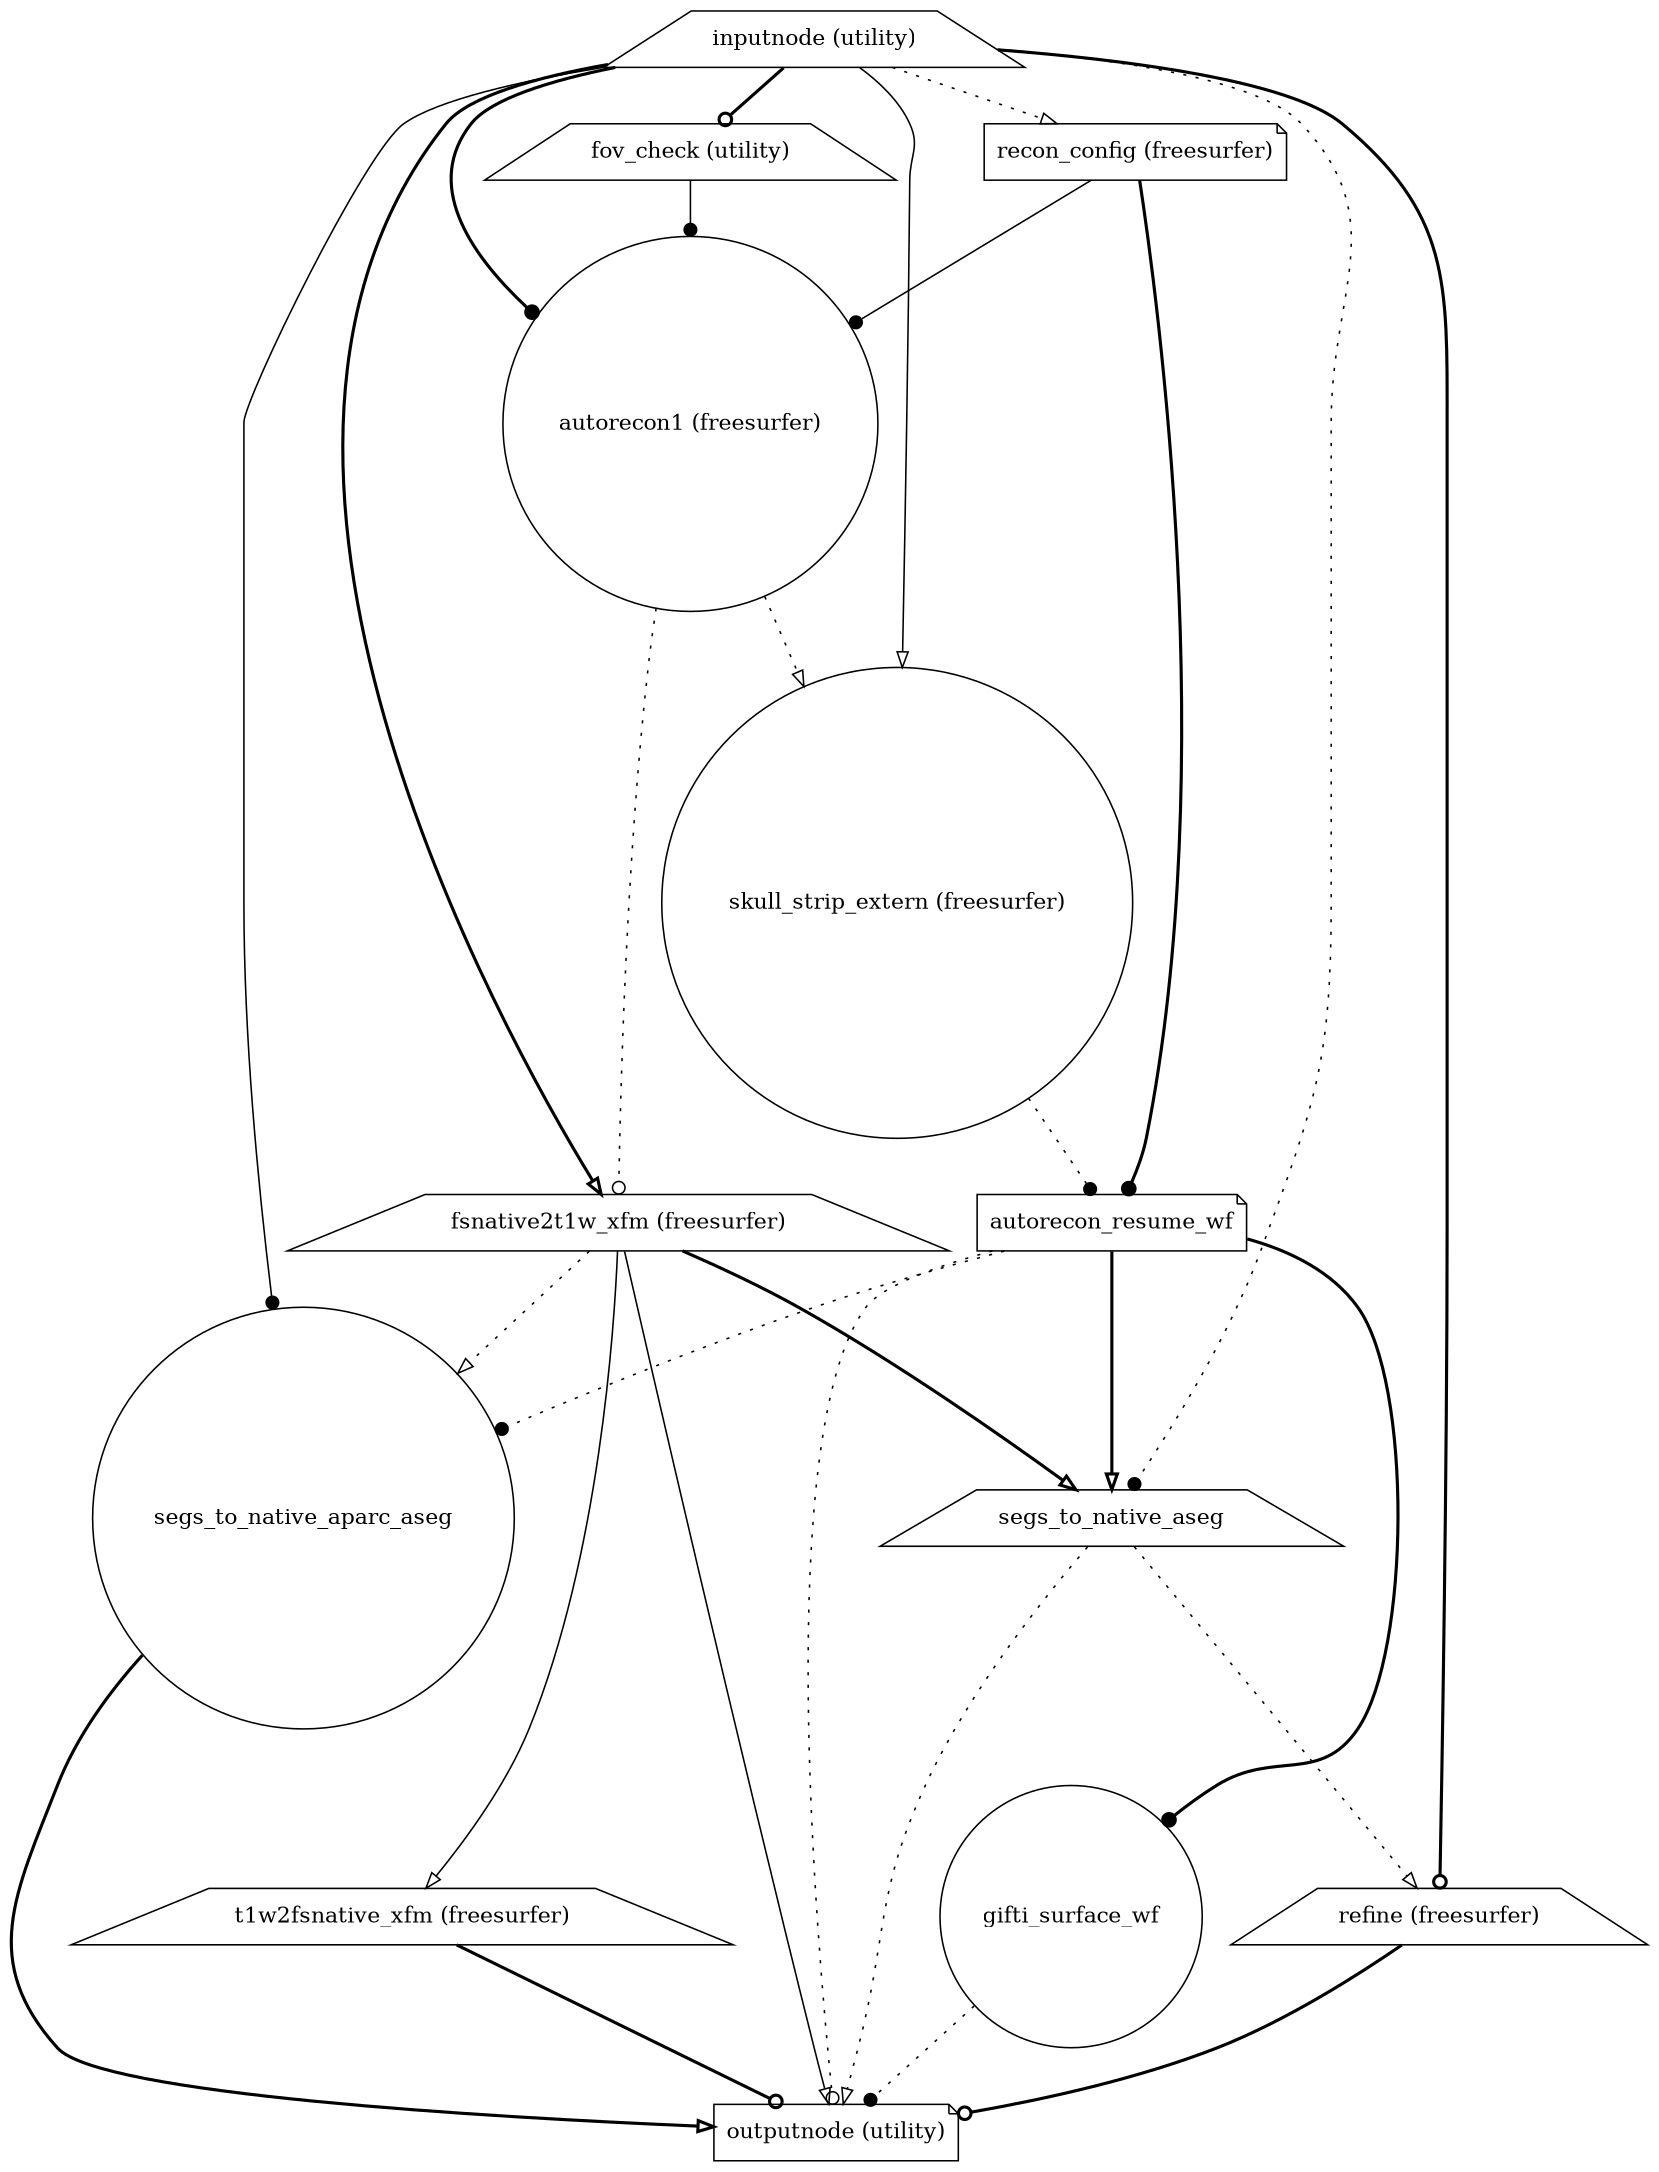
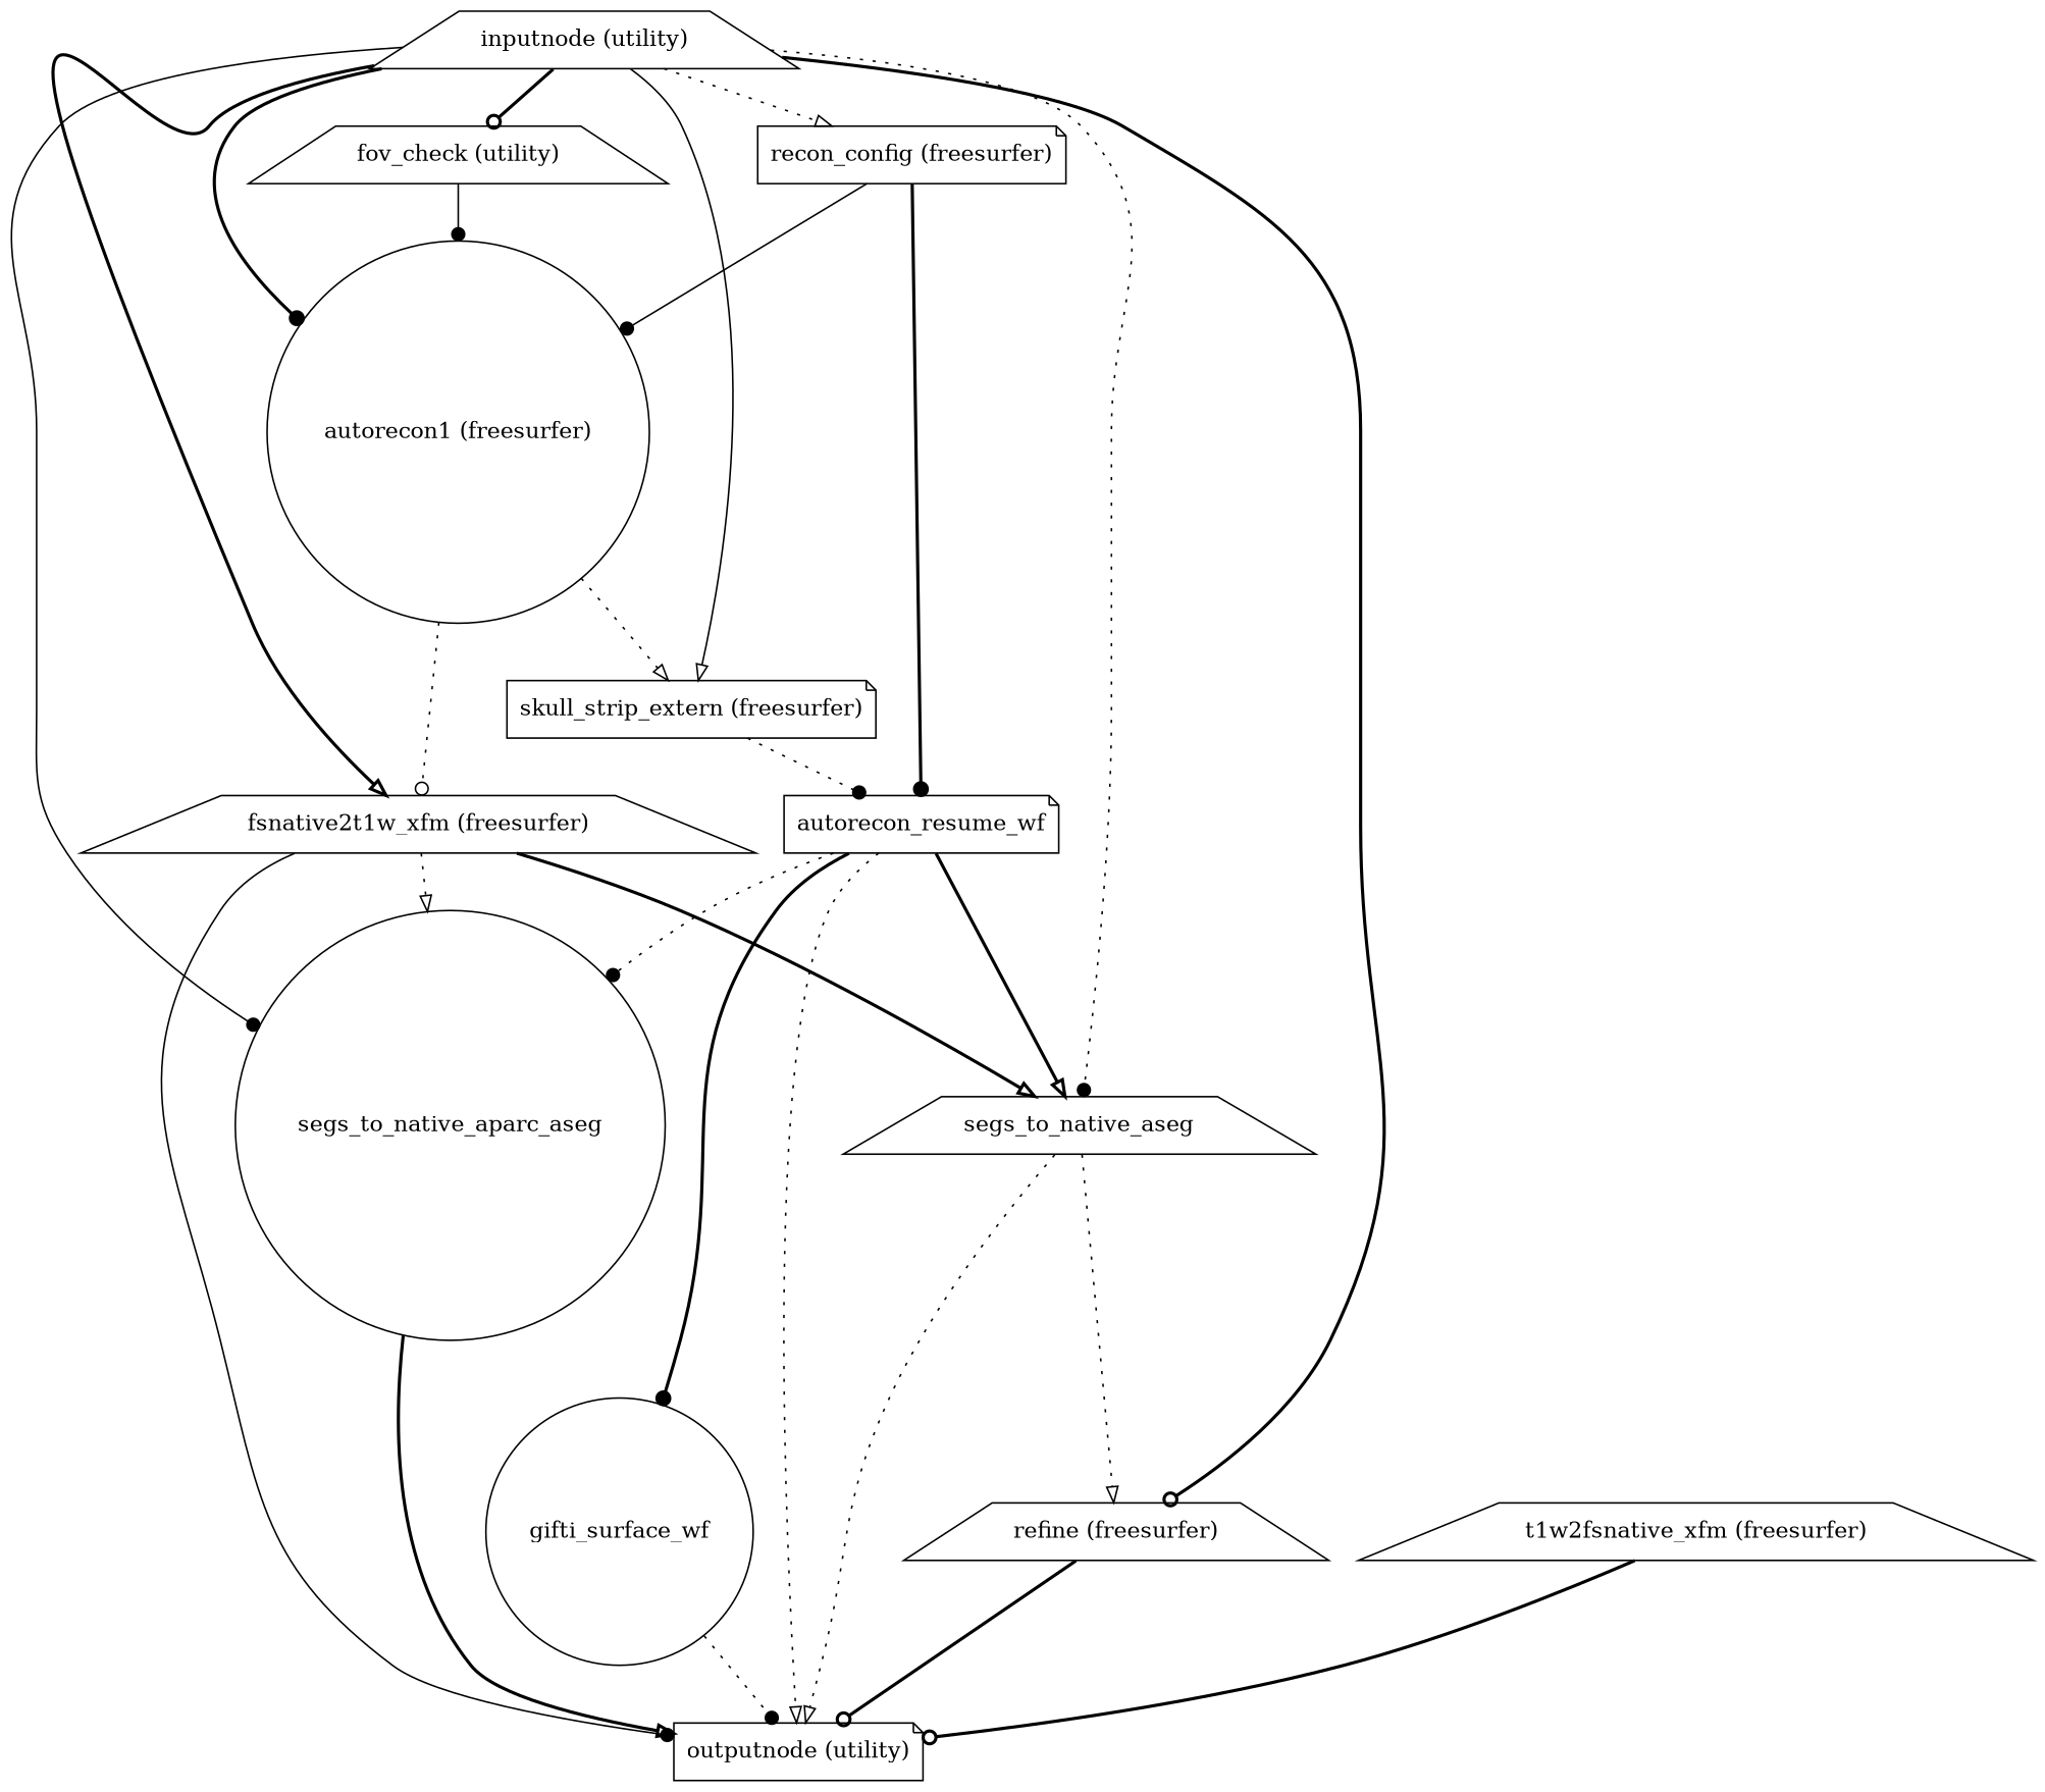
  strict digraph {
    node [shape=trapezium]
    edge [arrowhead=onormal style=bold]
    "recon_config (freesurfer)" [shape=note]
    "inputnode (utility)"
    "autorecon1 (freesurfer)" [shape=circle]
    "fov_check (utility)"
-   "skull_strip_extern (freesurfer)" [shape=circle]
+   "skull_strip_extern (freesurfer)" [shape=note]
    "fsnative2t1w_xfm (freesurfer)"
    "refine (freesurfer)"
    segs_to_native_aseg
    segs_to_native_aparc_aseg [shape=circle]
    autorecon_resume_wf [shape=note]
    "outputnode (utility)" [shape=note]
    "t1w2fsnative_xfm (freesurfer)"
    gifti_surface_wf [shape=circle]
    "recon_config (freesurfer)" -> "autorecon1 (freesurfer)" [arrowhead=dot style=solid]
    "recon_config (freesurfer)" -> autorecon_resume_wf [arrowhead=dot]
    "inputnode (utility)" -> "recon_config (freesurfer)" [style=dotted]
    "inputnode (utility)" -> "autorecon1 (freesurfer)" [arrowhead=dot]
    "inputnode (utility)" -> "fov_check (utility)" [arrowhead=odot]
    "inputnode (utility)" -> "skull_strip_extern (freesurfer)" [style=solid]
    "inputnode (utility)" -> "fsnative2t1w_xfm (freesurfer)"
    "inputnode (utility)" -> "refine (freesurfer)" [arrowhead=odot]
    "inputnode (utility)" -> segs_to_native_aseg [arrowhead=dot style=dotted]
    "inputnode (utility)" -> segs_to_native_aparc_aseg [arrowhead=dot style=solid]
    "autorecon1 (freesurfer)" -> "skull_strip_extern (freesurfer)" [style=dotted]
    "autorecon1 (freesurfer)" -> "fsnative2t1w_xfm (freesurfer)" [arrowhead=odot style=dotted]
    "fov_check (utility)" -> "autorecon1 (freesurfer)" [arrowhead=dot style=solid]
    "skull_strip_extern (freesurfer)" -> autorecon_resume_wf [arrowhead=dot style=dotted]
    "fsnative2t1w_xfm (freesurfer)" -> segs_to_native_aseg
    "fsnative2t1w_xfm (freesurfer)" -> segs_to_native_aparc_aseg [style=dotted]
-   "fsnative2t1w_xfm (freesurfer)" -> "outputnode (utility)" [style=solid]
-   "fsnative2t1w_xfm (freesurfer)" -> "t1w2fsnative_xfm (freesurfer)" [style=solid]
+   "fsnative2t1w_xfm (freesurfer)" -> "outputnode (utility)" [arrowhead=dot style=solid]
    "refine (freesurfer)" -> "outputnode (utility)" [arrowhead=odot]
    segs_to_native_aseg -> "refine (freesurfer)" [style=dotted]
    segs_to_native_aseg -> "outputnode (utility)" [style=dotted]
    segs_to_native_aparc_aseg -> "outputnode (utility)"
    autorecon_resume_wf -> segs_to_native_aseg
    autorecon_resume_wf -> segs_to_native_aparc_aseg [arrowhead=dot style=dotted]
-   autorecon_resume_wf -> "outputnode (utility)" [arrowhead=odot style=dotted]
+   autorecon_resume_wf -> "outputnode (utility)" [style=dotted]
    autorecon_resume_wf -> gifti_surface_wf [arrowhead=dot]
    "t1w2fsnative_xfm (freesurfer)" -> "outputnode (utility)" [arrowhead=odot]
    gifti_surface_wf -> "outputnode (utility)" [arrowhead=dot style=dotted]
  }
